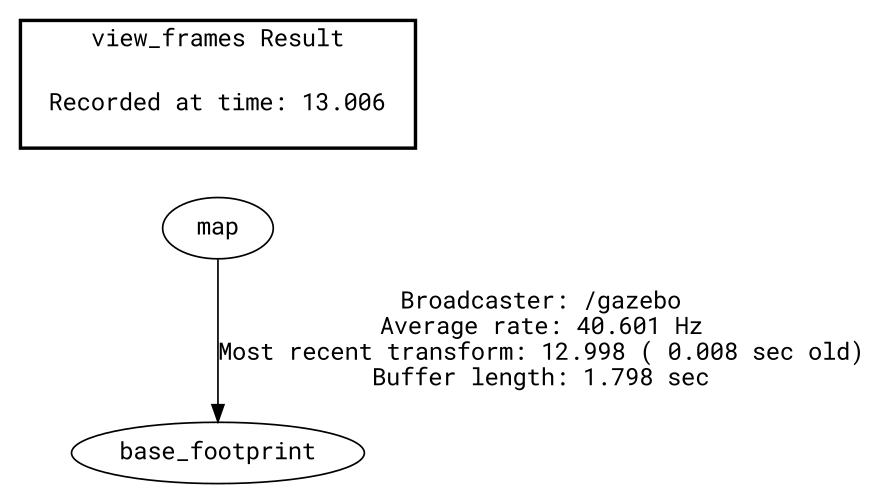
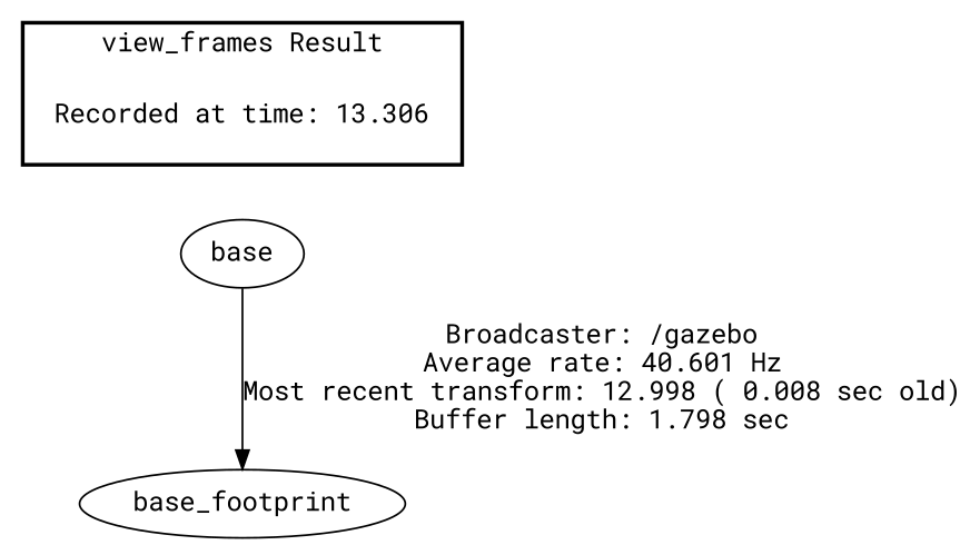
  digraph {
    fontname="Roboto Mono"
    node [fontname="Roboto Mono"]
    edge [fontname="Roboto Mono"]
-   "Recorded at time: 13.006" [shape=plaintext]
-   map
+   "Recorded at time: 13.006" [shape=plaintext label="Recorded at time: 13.306"]
+   map [label=base]
    base_footprint
    subgraph cluster_1 {
      color=black
      label="view_frames Result"
      style=bold
      "Recorded at time: 13.006"
    }
    "Recorded at time: 13.006" -> map [style=invis]
    map -> base_footprint [label="Broadcaster: /gazebo\nAverage rate: 40.601 Hz\nMost recent transform: 12.998 ( 0.008 sec old)\nBuffer length: 1.798 sec\n"]
  }
